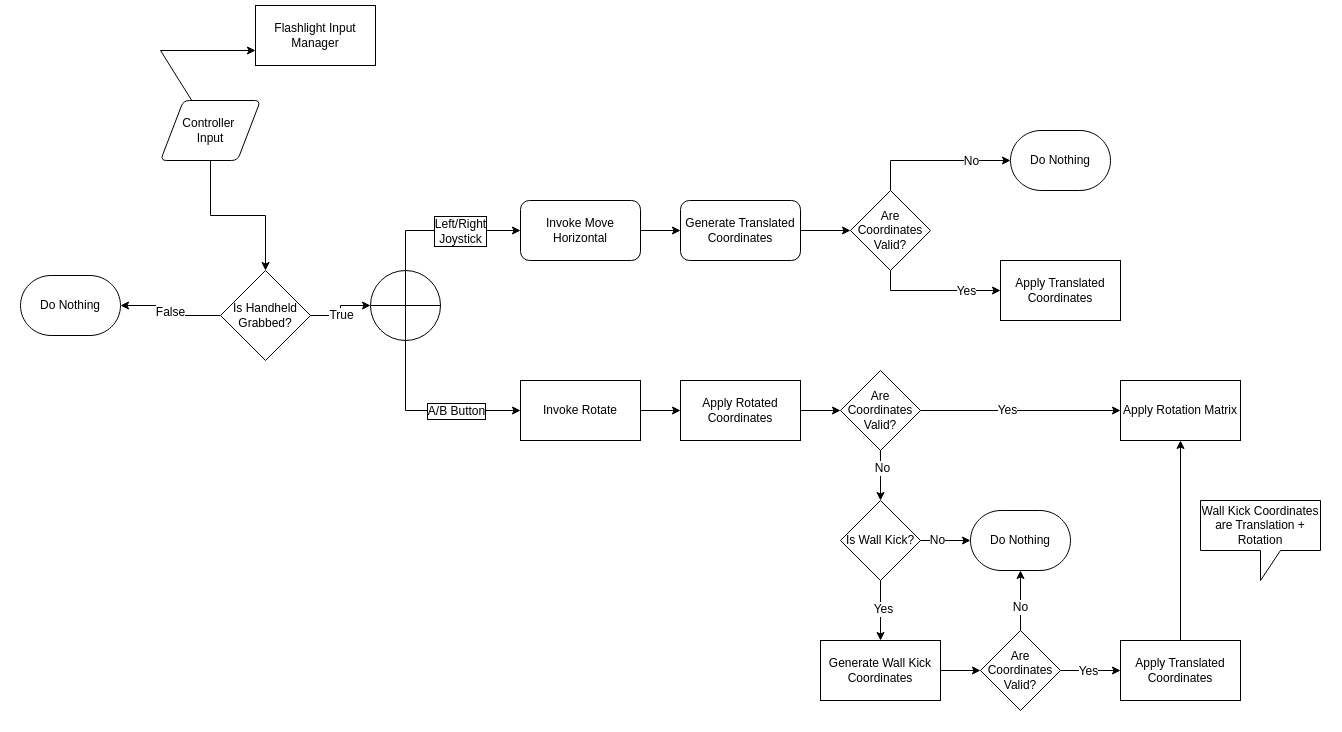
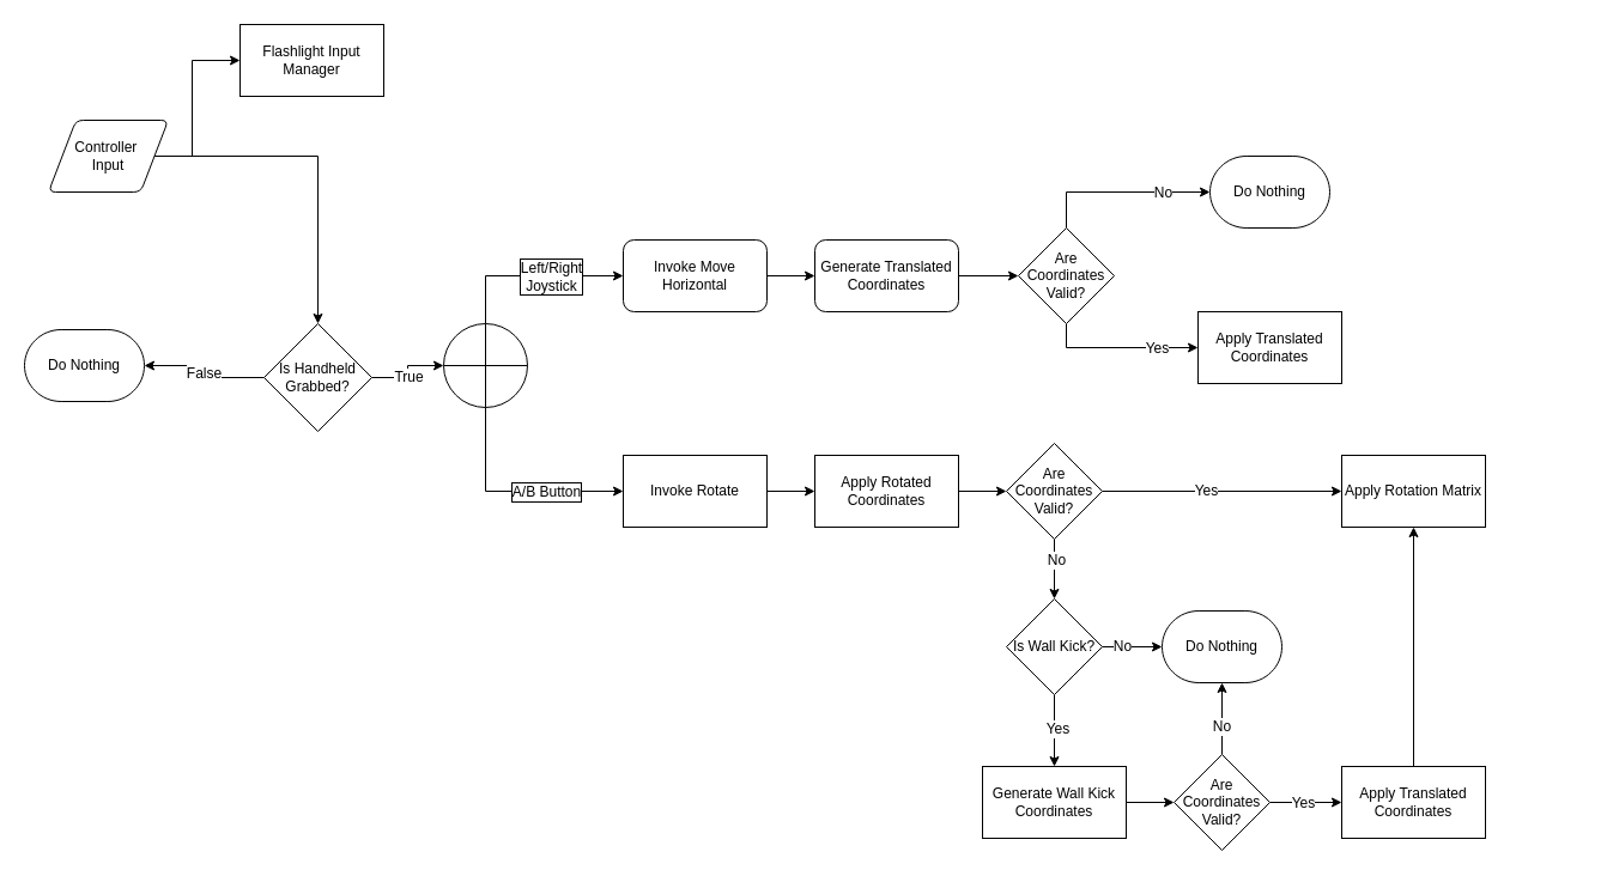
  <mxCell id="0" />
  <mxCell id="1" parent="0" />
  <mxCell id="2" style="edgeStyle=orthogonalEdgeStyle;rounded=0;orthogonalLoop=1;jettySize=auto;html=1;" edge="1" parent="1" source="4" target="5"><mxGeometry relative="1" as="geometry"><Array as="points"><mxPoint x="160" y="130" /><mxPoint x="160" y="50" /></Array></mxGeometry></mxCell>
  <mxCell id="3" style="edgeStyle=orthogonalEdgeStyle;rounded=0;orthogonalLoop=1;jettySize=auto;html=1;entryX=0.5;entryY=0;entryDx=0;entryDy=0;fontFamily=Helvetica;fontSize=12;fontColor=default;" edge="1" parent="1" source="4" target="6"><mxGeometry relative="1" as="geometry" /></mxCell>
- <mxCell id="4" value="Controller&amp;nbsp;&lt;div&gt;Input&lt;/div&gt;" style="shape=parallelogram;html=1;strokeWidth=1;perimeter=parallelogramPerimeter;whiteSpace=wrap;rounded=1;arcSize=12;size=0.23;" vertex="1" parent="1"><mxGeometry x="160" y="100" width="100" height="60" as="geometry" /></mxCell>
- <mxCell id="5" value="Flashlight Input Manager" style="rounded=0;whiteSpace=wrap;html=1;" vertex="1" parent="1"><mxGeometry x="255" y="5" width="120" height="60" as="geometry" /></mxCell>
+ <mxCell id="4" value="Controller&amp;nbsp;&lt;div&gt;Input&lt;/div&gt;" style="shape=parallelogram;html=1;strokeWidth=1;perimeter=parallelogramPerimeter;whiteSpace=wrap;rounded=1;arcSize=12;size=0.23;" vertex="1" parent="1"><mxGeometry x="40" y="100" width="100" height="60" as="geometry" /></mxCell>
+ <mxCell id="5" value="Flashlight Input Manager" style="rounded=0;whiteSpace=wrap;html=1;" vertex="1" parent="1"><mxGeometry x="200" y="20" width="120" height="60" as="geometry" /></mxCell>
  <mxCell id="6" value="Is Handheld Grabbed?" style="rhombus;whiteSpace=wrap;html=1;strokeColor=default;strokeWidth=1;align=center;verticalAlign=middle;fontFamily=Helvetica;fontSize=12;fontColor=default;fillColor=default;" vertex="1" parent="1"><mxGeometry x="220" y="270" width="90" height="90" as="geometry" /></mxCell>
  <mxCell id="7" value="Do Nothing" style="strokeWidth=1;html=1;shape=mxgraph.flowchart.terminator;whiteSpace=wrap;" vertex="1" parent="1"><mxGeometry x="20" y="275" width="100" height="60" as="geometry" /></mxCell>
  <mxCell id="8" style="edgeStyle=orthogonalEdgeStyle;rounded=0;orthogonalLoop=1;jettySize=auto;html=1;entryX=1;entryY=0.5;entryDx=0;entryDy=0;entryPerimeter=0;fontFamily=Helvetica;fontSize=12;fontColor=default;" edge="1" parent="1" source="6" target="7"><mxGeometry relative="1" as="geometry" /></mxCell>
  <mxCell id="9" value="False" style="edgeLabel;html=1;align=center;verticalAlign=middle;resizable=0;points=[];strokeColor=default;strokeWidth=1;fontFamily=Helvetica;fontSize=12;fontColor=default;fillColor=default;" vertex="1" connectable="0" parent="8"><mxGeometry x="-0.026" y="1" relative="1" as="geometry"><mxPoint as="offset" /></mxGeometry></mxCell>
  <mxCell id="10" style="edgeStyle=orthogonalEdgeStyle;rounded=0;orthogonalLoop=1;jettySize=auto;html=1;entryX=0;entryY=0.5;entryDx=0;entryDy=0;fontFamily=Helvetica;fontSize=12;fontColor=default;exitX=0.5;exitY=0;exitDx=0;exitDy=0;exitPerimeter=0;" edge="1" parent="1" source="14" target="18"><mxGeometry relative="1" as="geometry" /></mxCell>
  <mxCell id="11" value="Left/Right&lt;br&gt;Joystick" style="edgeLabel;align=center;verticalAlign=middle;resizable=0;points=[];strokeColor=default;strokeWidth=1;fontFamily=Helvetica;fontSize=12;fontColor=default;fillColor=default;labelBorderColor=default;spacing=2;labelBackgroundColor=default;html=1;autosize=0;" vertex="1" connectable="0" parent="10"><mxGeometry x="0.212" y="2" relative="1" as="geometry"><mxPoint y="2" as="offset" /></mxGeometry></mxCell>
  <mxCell id="12" style="edgeStyle=orthogonalEdgeStyle;rounded=0;orthogonalLoop=1;jettySize=auto;html=1;exitX=0.5;exitY=1;exitDx=0;exitDy=0;exitPerimeter=0;entryX=0;entryY=0.5;entryDx=0;entryDy=0;fontFamily=Helvetica;fontSize=12;fontColor=default;" edge="1" parent="1" source="14" target="28"><mxGeometry relative="1" as="geometry" /></mxCell>
  <mxCell id="13" value="A/B Button" style="edgeLabel;html=1;align=center;verticalAlign=middle;resizable=0;points=[];strokeColor=default;strokeWidth=1;fontFamily=Helvetica;fontSize=12;fontColor=default;fillColor=default;labelBorderColor=default;" vertex="1" connectable="0" parent="12"><mxGeometry x="0.299" y="-1" relative="1" as="geometry"><mxPoint y="-1" as="offset" /></mxGeometry></mxCell>
  <mxCell id="14" value="" style="verticalLabelPosition=bottom;verticalAlign=top;html=1;shape=mxgraph.flowchart.summing_function;strokeColor=default;strokeWidth=1;align=center;fontFamily=Helvetica;fontSize=12;fontColor=default;fillColor=default;" vertex="1" parent="1"><mxGeometry x="370" y="270" width="70" height="70" as="geometry" /></mxCell>
  <mxCell id="15" style="edgeStyle=orthogonalEdgeStyle;rounded=0;orthogonalLoop=1;jettySize=auto;html=1;entryX=0;entryY=0.5;entryDx=0;entryDy=0;entryPerimeter=0;fontFamily=Helvetica;fontSize=12;fontColor=default;" edge="1" parent="1" source="6" target="14"><mxGeometry relative="1" as="geometry" /></mxCell>
  <mxCell id="16" value="True" style="edgeLabel;html=1;align=center;verticalAlign=middle;resizable=0;points=[];strokeColor=default;strokeWidth=1;fontFamily=Helvetica;fontSize=12;fontColor=default;fillColor=default;" vertex="1" connectable="0" parent="15"><mxGeometry x="-0.119" relative="1" as="geometry"><mxPoint as="offset" /></mxGeometry></mxCell>
  <mxCell id="17" style="edgeStyle=orthogonalEdgeStyle;rounded=0;orthogonalLoop=1;jettySize=auto;html=1;entryX=0;entryY=0.5;entryDx=0;entryDy=0;fontFamily=Helvetica;fontSize=12;fontColor=default;" edge="1" parent="1" source="18" target="20"><mxGeometry relative="1" as="geometry" /></mxCell>
  <mxCell id="18" value="Invoke Move Horizontal" style="whiteSpace=wrap;html=1;strokeColor=default;strokeWidth=1;align=center;verticalAlign=middle;fontFamily=Helvetica;fontSize=12;fontColor=default;fillColor=default;rounded=1;" vertex="1" parent="1"><mxGeometry x="520" y="200" width="120" height="60" as="geometry" /></mxCell>
  <mxCell id="19" style="edgeStyle=orthogonalEdgeStyle;rounded=0;orthogonalLoop=1;jettySize=auto;html=1;entryX=0;entryY=0.5;entryDx=0;entryDy=0;fontFamily=Helvetica;fontSize=12;fontColor=default;" edge="1" parent="1" source="20" target="31"><mxGeometry relative="1" as="geometry" /></mxCell>
  <mxCell id="20" value="Generate Translated Coordinates" style="whiteSpace=wrap;html=1;strokeColor=default;strokeWidth=1;align=center;verticalAlign=middle;fontFamily=Helvetica;fontSize=12;fontColor=default;fillColor=default;rounded=1;" vertex="1" parent="1"><mxGeometry x="680" y="200" width="120" height="60" as="geometry" /></mxCell>
  <mxCell id="21" style="edgeStyle=orthogonalEdgeStyle;rounded=0;orthogonalLoop=1;jettySize=auto;html=1;entryX=0;entryY=0.5;entryDx=0;entryDy=0;fontFamily=Helvetica;fontSize=12;fontColor=default;exitX=0.5;exitY=1;exitDx=0;exitDy=0;" edge="1" parent="1" source="31" target="25"><mxGeometry relative="1" as="geometry"><mxPoint x="900" y="290" as="sourcePoint" /></mxGeometry></mxCell>
  <mxCell id="22" value="Yes" style="edgeLabel;html=1;align=center;verticalAlign=middle;resizable=0;points=[];strokeColor=default;strokeWidth=1;fontFamily=Helvetica;fontSize=12;fontColor=default;fillColor=default;" vertex="1" connectable="0" parent="21"><mxGeometry x="0.1" y="-1" relative="1" as="geometry"><mxPoint x="23" y="-1" as="offset" /></mxGeometry></mxCell>
  <mxCell id="23" style="edgeStyle=orthogonalEdgeStyle;rounded=0;orthogonalLoop=1;jettySize=auto;html=1;fontFamily=Helvetica;fontSize=12;fontColor=default;exitX=0.5;exitY=0;exitDx=0;exitDy=0;entryX=0;entryY=0.5;entryDx=0;entryDy=0;entryPerimeter=0;" edge="1" parent="1" source="31" target="26"><mxGeometry relative="1" as="geometry"><mxPoint x="900" y="170" as="sourcePoint" /><mxPoint x="1000" y="120" as="targetPoint" /></mxGeometry></mxCell>
  <mxCell id="24" value="No" style="edgeLabel;html=1;align=center;verticalAlign=middle;resizable=0;points=[];strokeColor=default;strokeWidth=1;fontFamily=Helvetica;fontSize=12;fontColor=default;fillColor=default;" vertex="1" connectable="0" parent="23"><mxGeometry x="-0.177" relative="1" as="geometry"><mxPoint x="48" as="offset" /></mxGeometry></mxCell>
  <mxCell id="25" value="Apply Translated Coordinates" style="rounded=0;whiteSpace=wrap;html=1;strokeColor=default;strokeWidth=1;align=center;verticalAlign=middle;fontFamily=Helvetica;fontSize=12;fontColor=default;fillColor=default;" vertex="1" parent="1"><mxGeometry x="1000" y="260" width="120" height="60" as="geometry" /></mxCell>
  <mxCell id="26" value="Do Nothing" style="strokeWidth=1;html=1;shape=mxgraph.flowchart.terminator;whiteSpace=wrap;" vertex="1" parent="1"><mxGeometry x="1010" y="130" width="100" height="60" as="geometry" /></mxCell>
  <mxCell id="27" style="edgeStyle=orthogonalEdgeStyle;rounded=0;orthogonalLoop=1;jettySize=auto;html=1;fontFamily=Helvetica;fontSize=12;fontColor=default;" edge="1" parent="1" source="28" target="30"><mxGeometry relative="1" as="geometry" /></mxCell>
  <mxCell id="28" value="Invoke Rotate" style="rounded=0;whiteSpace=wrap;html=1;strokeColor=default;strokeWidth=1;align=center;verticalAlign=middle;fontFamily=Helvetica;fontSize=12;fontColor=default;fillColor=default;" vertex="1" parent="1"><mxGeometry x="520" y="380" width="120" height="60" as="geometry" /></mxCell>
  <mxCell id="29" style="edgeStyle=orthogonalEdgeStyle;rounded=0;orthogonalLoop=1;jettySize=auto;html=1;fontFamily=Helvetica;fontSize=12;fontColor=default;" edge="1" parent="1" source="30" target="36"><mxGeometry relative="1" as="geometry" /></mxCell>
  <mxCell id="30" value="Apply Rotated Coordinates" style="rounded=0;whiteSpace=wrap;html=1;strokeColor=default;strokeWidth=1;align=center;verticalAlign=middle;fontFamily=Helvetica;fontSize=12;fontColor=default;fillColor=default;" vertex="1" parent="1"><mxGeometry x="680" y="380" width="120" height="60" as="geometry" /></mxCell>
  <mxCell id="31" value="Are Coordinates Valid?" style="rhombus;whiteSpace=wrap;html=1;strokeColor=default;strokeWidth=1;align=center;verticalAlign=middle;fontFamily=Helvetica;fontSize=12;fontColor=default;fillColor=default;" vertex="1" parent="1"><mxGeometry x="850" y="190" width="80" height="80" as="geometry" /></mxCell>
  <mxCell id="32" style="edgeStyle=orthogonalEdgeStyle;rounded=0;orthogonalLoop=1;jettySize=auto;html=1;fontFamily=Helvetica;fontSize=12;fontColor=default;" edge="1" parent="1" source="36" target="37"><mxGeometry relative="1" as="geometry" /></mxCell>
  <mxCell id="33" value="Yes" style="edgeLabel;html=1;align=center;verticalAlign=middle;resizable=0;points=[];strokeColor=default;strokeWidth=1;fontFamily=Helvetica;fontSize=12;fontColor=default;fillColor=default;" vertex="1" connectable="0" parent="32"><mxGeometry x="-0.14" y="1" relative="1" as="geometry"><mxPoint as="offset" /></mxGeometry></mxCell>
  <mxCell id="34" style="edgeStyle=orthogonalEdgeStyle;rounded=0;orthogonalLoop=1;jettySize=auto;html=1;fontFamily=Helvetica;fontSize=12;fontColor=default;" edge="1" parent="1" source="36" target="42"><mxGeometry relative="1" as="geometry" /></mxCell>
  <mxCell id="35" value="No" style="edgeLabel;html=1;align=center;verticalAlign=middle;resizable=0;points=[];strokeColor=default;strokeWidth=1;fontFamily=Helvetica;fontSize=12;fontColor=default;fillColor=default;" vertex="1" connectable="0" parent="34"><mxGeometry x="-0.321" y="1" relative="1" as="geometry"><mxPoint as="offset" /></mxGeometry></mxCell>
  <mxCell id="36" value="Are Coordinates Valid?" style="rhombus;whiteSpace=wrap;html=1;strokeColor=default;strokeWidth=1;align=center;verticalAlign=middle;fontFamily=Helvetica;fontSize=12;fontColor=default;fillColor=default;" vertex="1" parent="1"><mxGeometry x="840" y="370" width="80" height="80" as="geometry" /></mxCell>
  <mxCell id="37" value="Apply Rotation Matrix" style="rounded=0;whiteSpace=wrap;html=1;strokeColor=default;strokeWidth=1;align=center;verticalAlign=middle;fontFamily=Helvetica;fontSize=12;fontColor=default;fillColor=default;" vertex="1" parent="1"><mxGeometry x="1120" y="380" width="120" height="60" as="geometry" /></mxCell>
  <mxCell id="38" style="edgeStyle=orthogonalEdgeStyle;rounded=0;orthogonalLoop=1;jettySize=auto;html=1;fontFamily=Helvetica;fontSize=12;fontColor=default;" edge="1" parent="1" source="42" target="44"><mxGeometry relative="1" as="geometry" /></mxCell>
  <mxCell id="39" value="Yes" style="edgeLabel;html=1;align=center;verticalAlign=middle;resizable=0;points=[];strokeColor=default;strokeWidth=1;fontFamily=Helvetica;fontSize=12;fontColor=default;fillColor=default;" vertex="1" connectable="0" parent="38"><mxGeometry x="-0.053" y="2" relative="1" as="geometry"><mxPoint as="offset" /></mxGeometry></mxCell>
  <mxCell id="40" style="edgeStyle=orthogonalEdgeStyle;rounded=0;orthogonalLoop=1;jettySize=auto;html=1;fontFamily=Helvetica;fontSize=12;fontColor=default;" edge="1" parent="1" source="42" target="50"><mxGeometry relative="1" as="geometry" /></mxCell>
  <mxCell id="41" value="No" style="edgeLabel;html=1;align=center;verticalAlign=middle;resizable=0;points=[];strokeColor=default;strokeWidth=1;fontFamily=Helvetica;fontSize=12;fontColor=default;fillColor=default;" vertex="1" connectable="0" parent="40"><mxGeometry x="-0.376" y="1" relative="1" as="geometry"><mxPoint as="offset" /></mxGeometry></mxCell>
  <mxCell id="42" value="Is Wall Kick?" style="rhombus;whiteSpace=wrap;html=1;strokeColor=default;strokeWidth=1;align=center;verticalAlign=middle;fontFamily=Helvetica;fontSize=12;fontColor=default;fillColor=default;" vertex="1" parent="1"><mxGeometry x="840" y="500" width="80" height="80" as="geometry" /></mxCell>
  <mxCell id="43" style="edgeStyle=orthogonalEdgeStyle;rounded=0;orthogonalLoop=1;jettySize=auto;html=1;fontFamily=Helvetica;fontSize=12;fontColor=default;" edge="1" parent="1" source="44" target="49"><mxGeometry relative="1" as="geometry" /></mxCell>
  <mxCell id="44" value="Generate Wall Kick Coordinates" style="rounded=0;whiteSpace=wrap;html=1;strokeColor=default;strokeWidth=1;align=center;verticalAlign=middle;fontFamily=Helvetica;fontSize=12;fontColor=default;fillColor=default;" vertex="1" parent="1"><mxGeometry x="820" y="640" width="120" height="60" as="geometry" /></mxCell>
  <mxCell id="45" style="edgeStyle=orthogonalEdgeStyle;rounded=0;orthogonalLoop=1;jettySize=auto;html=1;fontFamily=Helvetica;fontSize=12;fontColor=default;" edge="1" parent="1" source="49" target="50"><mxGeometry relative="1" as="geometry" /></mxCell>
  <mxCell id="46" value="No" style="edgeLabel;html=1;align=center;verticalAlign=middle;resizable=0;points=[];strokeColor=default;strokeWidth=1;fontFamily=Helvetica;fontSize=12;fontColor=default;fillColor=default;" vertex="1" connectable="0" parent="45"><mxGeometry x="-0.186" y="1" relative="1" as="geometry"><mxPoint as="offset" /></mxGeometry></mxCell>
  <mxCell id="47" style="edgeStyle=orthogonalEdgeStyle;rounded=0;orthogonalLoop=1;jettySize=auto;html=1;fontFamily=Helvetica;fontSize=12;fontColor=default;" edge="1" parent="1" source="49" target="52"><mxGeometry relative="1" as="geometry" /></mxCell>
  <mxCell id="48" value="Yes" style="edgeLabel;html=1;align=center;verticalAlign=middle;resizable=0;points=[];strokeColor=default;strokeWidth=1;fontFamily=Helvetica;fontSize=12;fontColor=default;fillColor=default;" vertex="1" connectable="0" parent="47"><mxGeometry x="-0.105" relative="1" as="geometry"><mxPoint as="offset" /></mxGeometry></mxCell>
  <mxCell id="49" value="Are Coordinates Valid?" style="rhombus;whiteSpace=wrap;html=1;strokeColor=default;strokeWidth=1;align=center;verticalAlign=middle;fontFamily=Helvetica;fontSize=12;fontColor=default;fillColor=default;" vertex="1" parent="1"><mxGeometry x="980" y="630" width="80" height="80" as="geometry" /></mxCell>
  <mxCell id="50" value="Do Nothing" style="strokeWidth=1;html=1;shape=mxgraph.flowchart.terminator;whiteSpace=wrap;" vertex="1" parent="1"><mxGeometry x="970" y="510" width="100" height="60" as="geometry" /></mxCell>
  <mxCell id="51" style="edgeStyle=orthogonalEdgeStyle;rounded=0;orthogonalLoop=1;jettySize=auto;html=1;fontFamily=Helvetica;fontSize=12;fontColor=default;" edge="1" parent="1" source="52" target="37"><mxGeometry relative="1" as="geometry" /></mxCell>
  <mxCell id="52" value="Apply Translated Coordinates" style="rounded=0;whiteSpace=wrap;html=1;strokeColor=default;strokeWidth=1;align=center;verticalAlign=middle;fontFamily=Helvetica;fontSize=12;fontColor=default;fillColor=default;" vertex="1" parent="1"><mxGeometry x="1120" y="640" width="120" height="60" as="geometry" /></mxCell>
- <mxCell id="53" value="Wall Kick Coordinates are Translation + Rotation" style="shape=callout;whiteSpace=wrap;html=1;perimeter=calloutPerimeter;strokeColor=default;strokeWidth=1;align=center;verticalAlign=middle;fontFamily=Helvetica;fontSize=12;fontColor=default;fillColor=default;" vertex="1" parent="1"><mxGeometry x="1200" y="500" width="120" height="80" as="geometry" /></mxCell>
